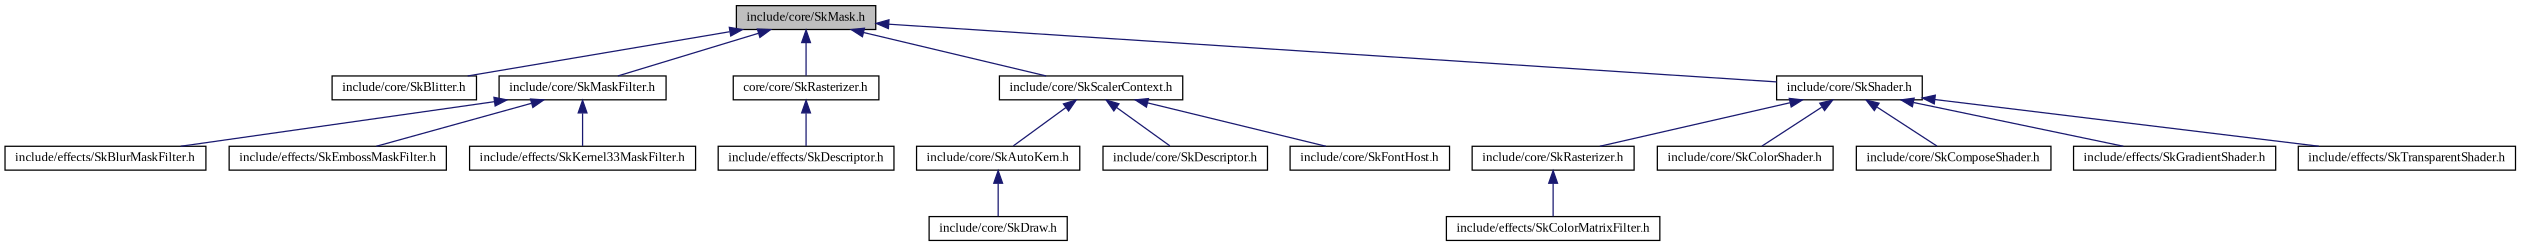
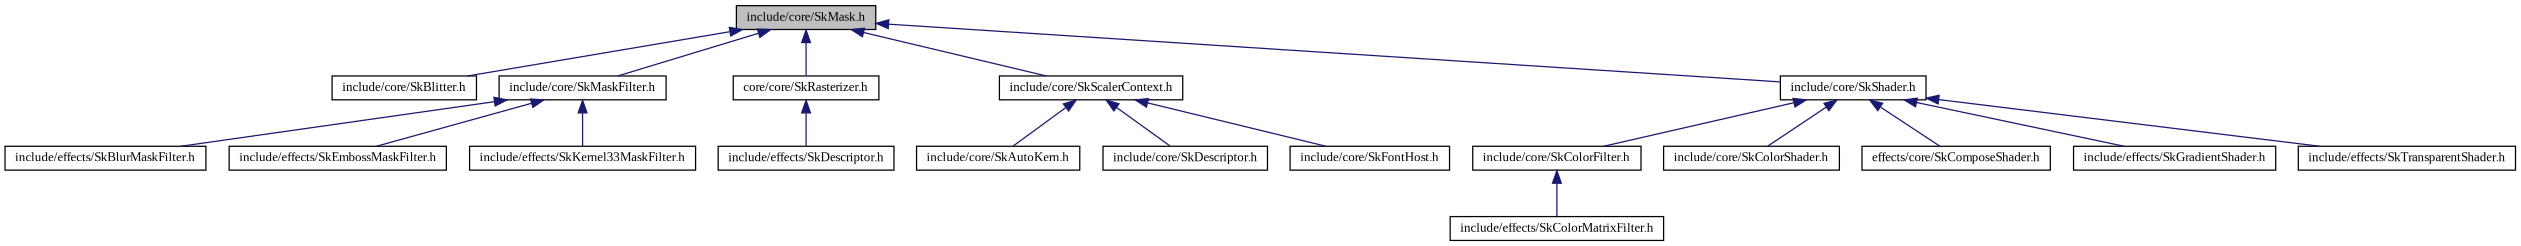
  digraph {
    fontname="Liberation Serif"
    node [color=black fillcolor=white fontname="Liberation Serif" fontsize=10 shape=record style=filled]
    edge [color=midnightblue dir=back fontname="Liberation Serif" fontsize=10 labelfontname=FreeSans labelfontsize=10 style=solid]
    n1 [fillcolor=grey75 fontcolor=black height=0.2 label="include/core/SkMask.h" width=0.4]
    n2 [height=0.2 label="include/core/SkBlitter.h" width=0.4]
    n3 [height=0.2 label="include/core/SkMaskFilter.h" width=0.4]
    n4 [height=0.2 label="core/core/SkRasterizer.h" width=0.4]
    n5 [height=0.2 label="include/core/SkScalerContext.h" width=0.4]
    n6 [height=0.2 label="include/core/SkShader.h" width=0.4]
-   n7 [height=0.2 label="include/core/SkDraw.h" width=0.4]
    n8 [height=0.2 label="include/effects/SkBlurMaskFilter.h" width=0.4]
    n9 [height=0.2 label="include/effects/SkEmbossMaskFilter.h" width=0.4]
    n10 [height=0.2 label="include/effects/SkKernel33MaskFilter.h" width=0.4]
    n11 [height=0.2 label="include/effects/SkDescriptor.h" width=0.4]
    n12 [height=0.2 label="include/core/SkAutoKern.h" width=0.4]
    n13 [height=0.2 label="include/core/SkDescriptor.h" width=0.4]
    n14 [height=0.2 label="include/core/SkFontHost.h" width=0.4]
-   n15 [height=0.2 label="include/core/SkRasterizer.h" width=0.4]
+   n15 [height=0.2 label="include/core/SkColorFilter.h" width=0.4]
    n16 [height=0.2 label="include/core/SkColorShader.h" width=0.4]
-   n17 [height=0.2 label="include/core/SkComposeShader.h" width=0.4]
+   n17 [height=0.2 label="effects/core/SkComposeShader.h" width=0.4]
    n18 [height=0.2 label="include/effects/SkGradientShader.h" width=0.4]
    n19 [height=0.2 label="include/effects/SkTransparentShader.h" width=0.4]
    n20 [height=0.2 label="include/effects/SkColorMatrixFilter.h" width=0.4]
    n1 -> n2
    n1 -> n3
    n1 -> n4
    n1 -> n5
    n1 -> n6
    n3 -> n8
    n3 -> n9
    n3 -> n10
    n4 -> n11
    n5 -> n12
    n5 -> n13
    n5 -> n14
    n6 -> n15
    n6 -> n16
    n6 -> n17
    n6 -> n18
    n6 -> n19
-   n12 -> n7
    n15 -> n20
  }
